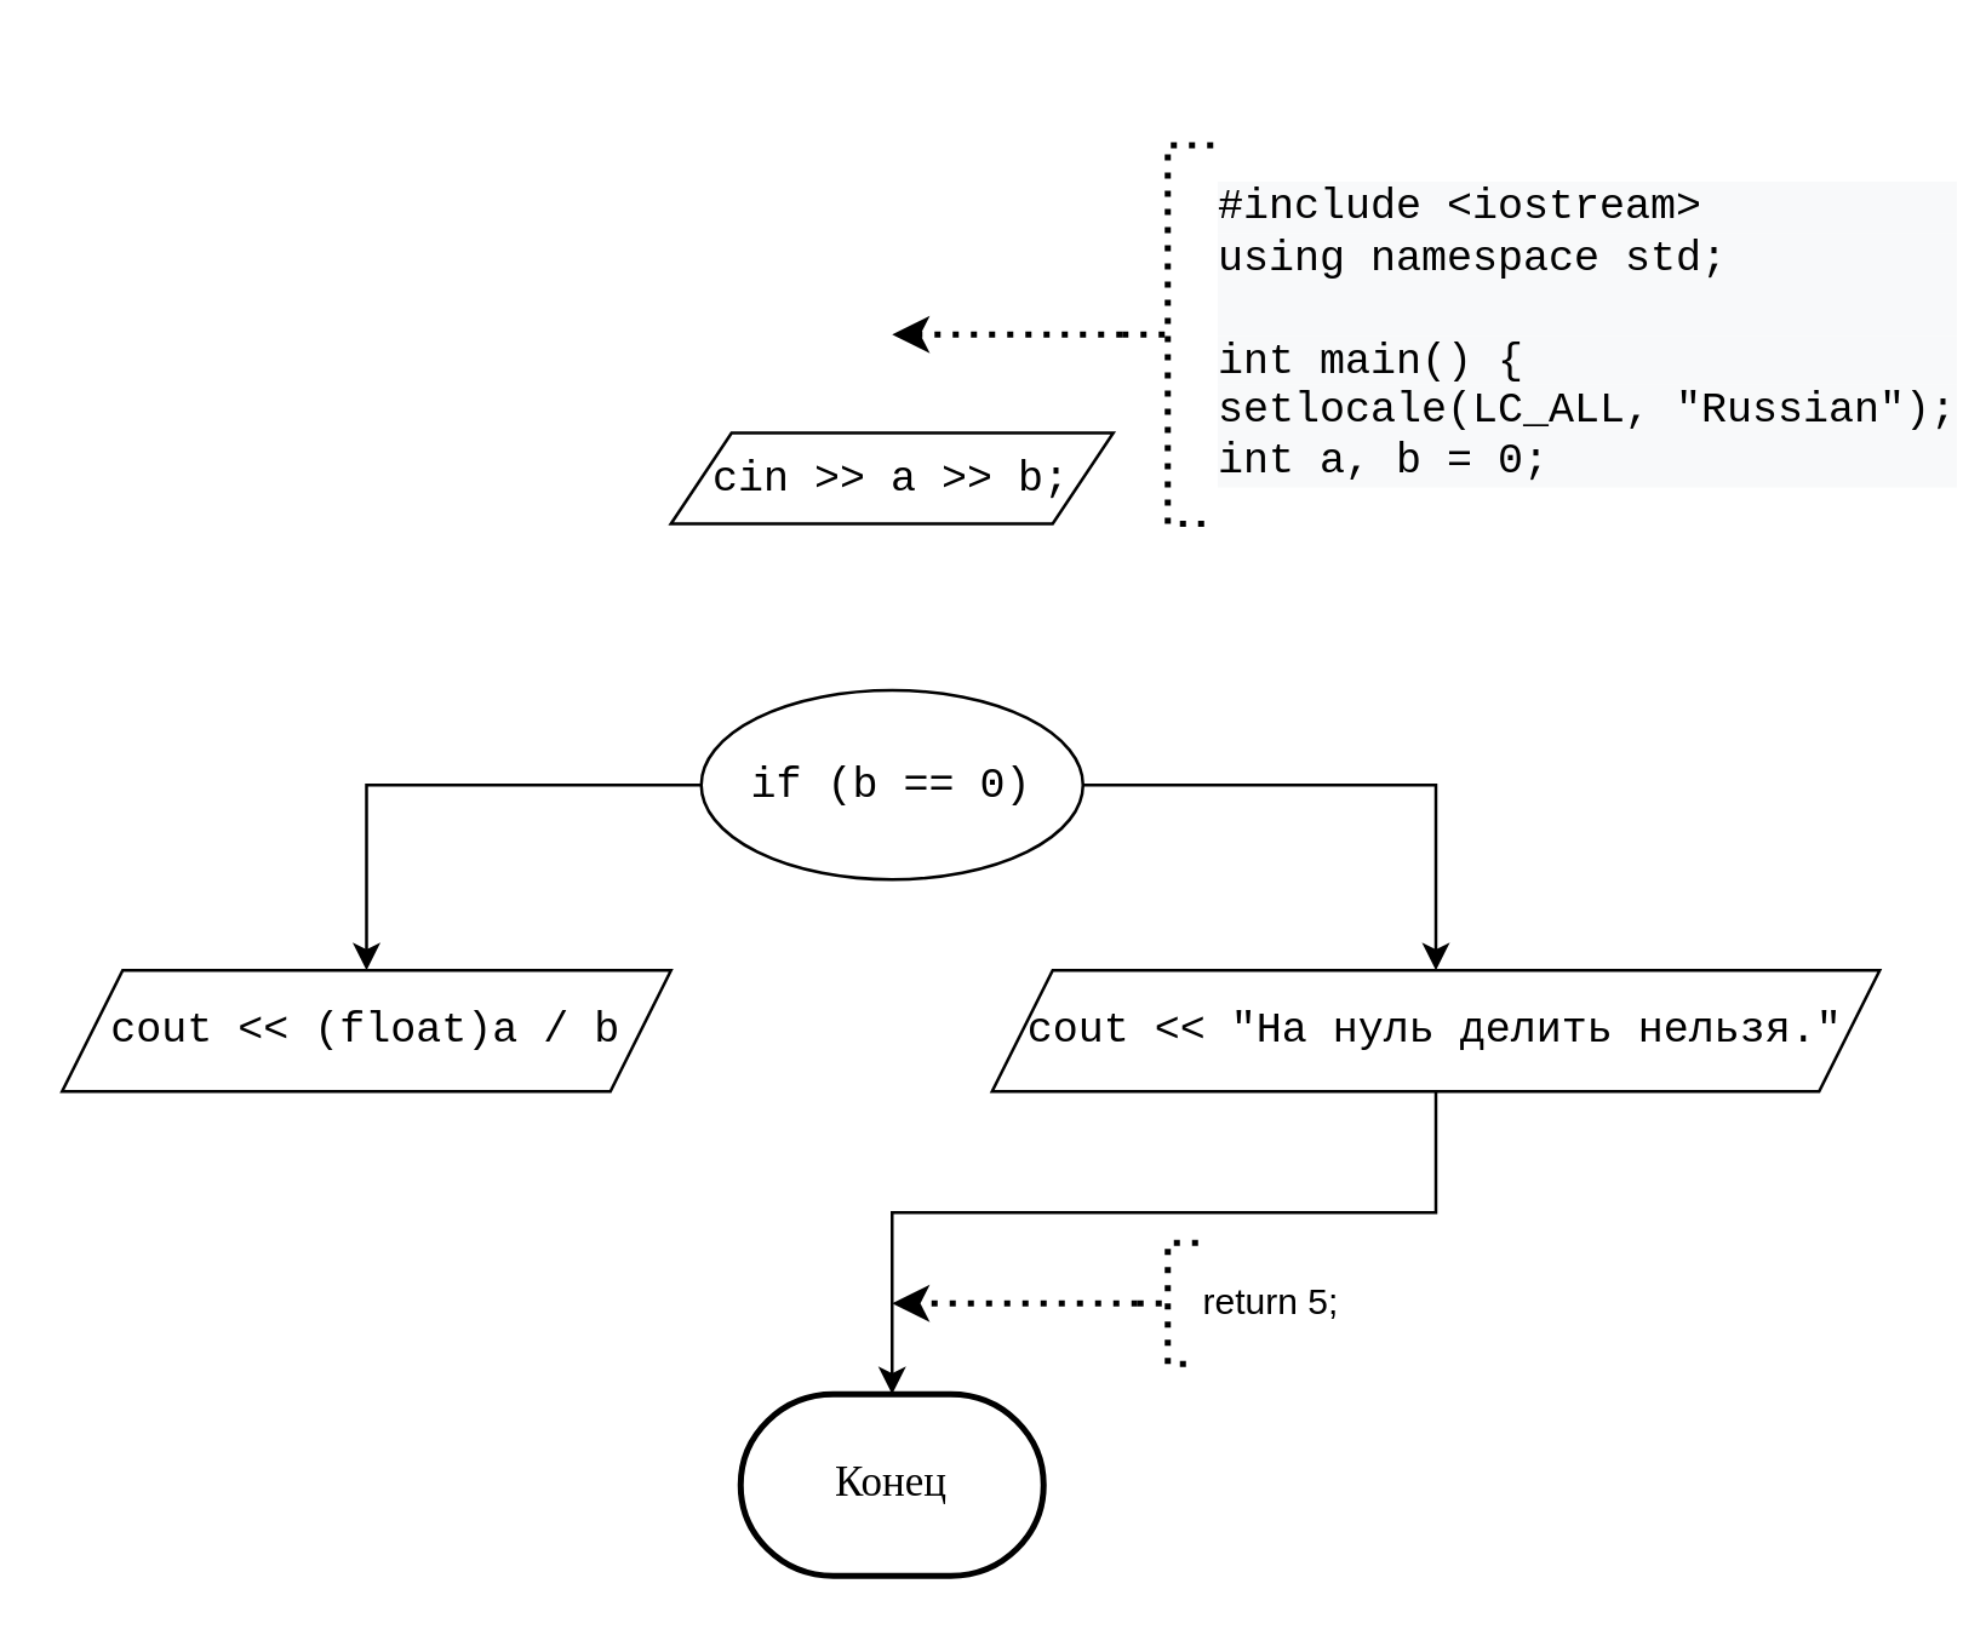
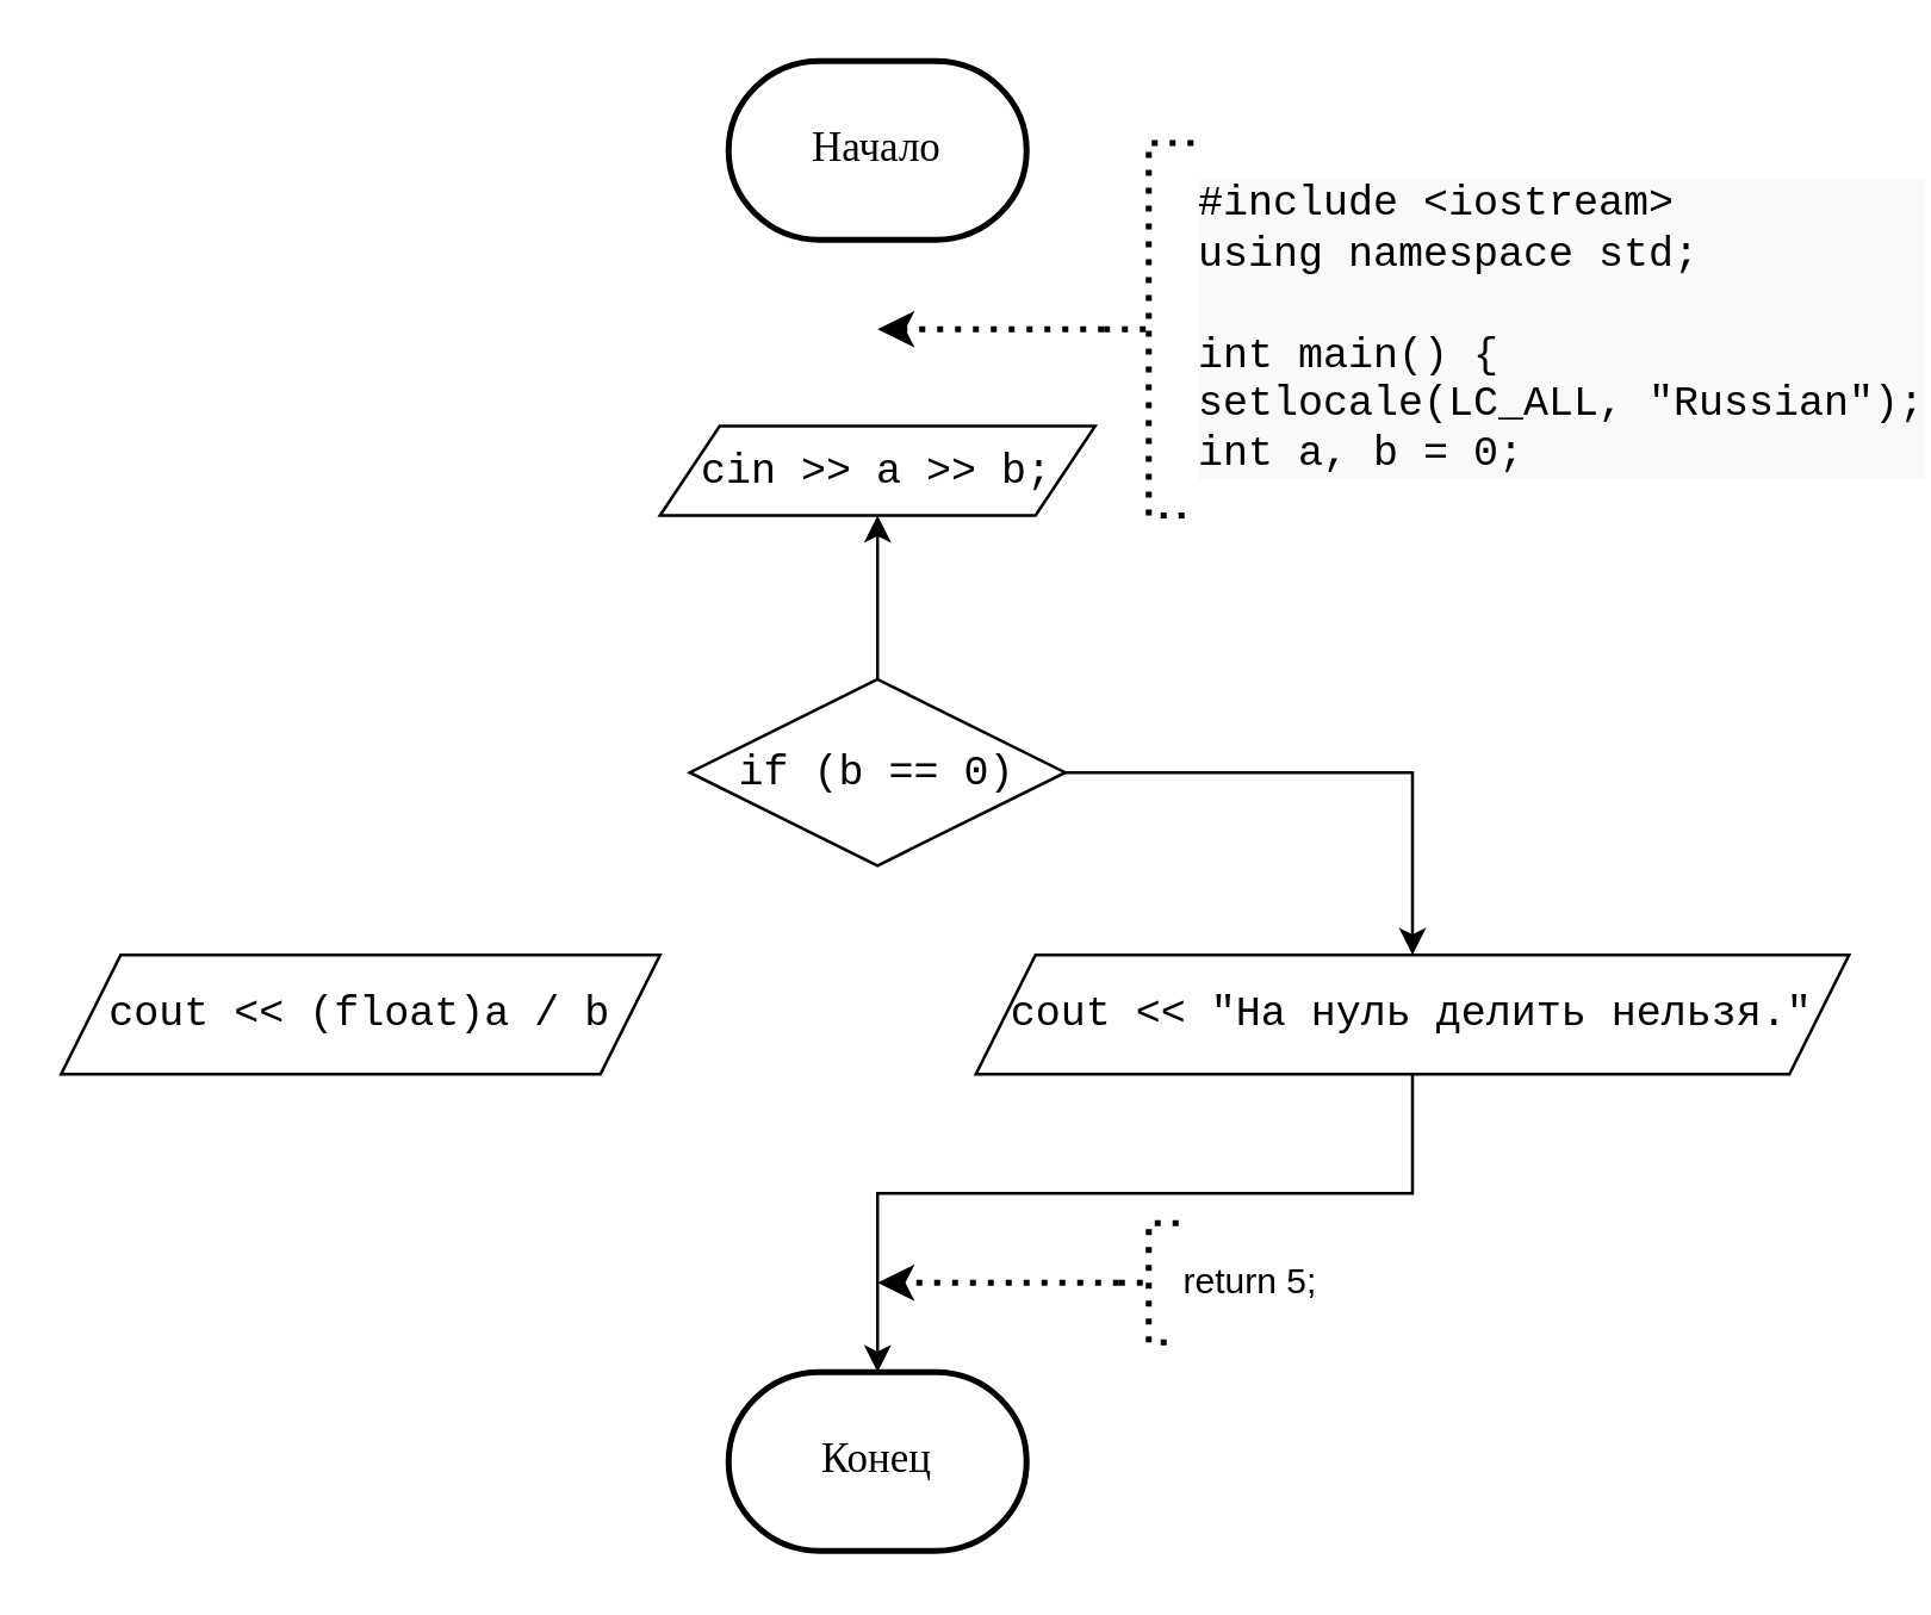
  <mxCell id="0" />
  <mxCell id="1" parent="0" />
+ <mxCell id="2" value="Начало" style="strokeWidth=2;html=1;shape=mxgraph.flowchart.terminator;whiteSpace=wrap;fontSize=14;fontFamily=Times New Roman;" parent="1" vertex="1"><mxGeometry x="244" y="20" width="100" height="60" as="geometry" /></mxCell>
  <mxCell id="3" value="Конец" style="strokeWidth=2;html=1;shape=mxgraph.flowchart.terminator;whiteSpace=wrap;fontSize=14;fontFamily=Times New Roman;" parent="1" vertex="1"><mxGeometry x="244" y="460" width="100" height="60" as="geometry" /></mxCell>
  <mxCell id="4" value="cin &amp;gt;&amp;gt; a &amp;gt;&amp;gt; b;" style="shape=parallelogram;perimeter=parallelogramPerimeter;whiteSpace=wrap;html=1;fixedSize=1;fontFamily=Courier New;fontSize=14;" parent="1" vertex="1"><mxGeometry x="221" y="142.5" width="146" height="30" as="geometry" /></mxCell>
  <mxCell id="5" value="" style="edgeStyle=orthogonalEdgeStyle;rounded=0;orthogonalLoop=1;jettySize=auto;html=1;fontFamily=Times New Roman;fontSize=14;dashed=1;dashPattern=1 2;strokeWidth=2;" parent="1" source="6" edge="1"><mxGeometry relative="1" as="geometry"><mxPoint x="294" y="110" as="targetPoint" /></mxGeometry></mxCell>
  <mxCell id="6" value="&#10;&#10;&lt;div style=&quot;color: rgb(0, 0, 0); font-family: &amp;quot;courier new&amp;quot;; font-size: 14px; font-style: normal; font-weight: 400; letter-spacing: normal; text-align: left; text-indent: 0px; text-transform: none; word-spacing: 0px; background-color: rgb(248, 249, 250);&quot;&gt;#include &amp;lt;iostream&amp;gt;&lt;/div&gt;&lt;div style=&quot;color: rgb(0, 0, 0); font-family: &amp;quot;courier new&amp;quot;; font-size: 14px; font-style: normal; font-weight: 400; letter-spacing: normal; text-align: left; text-indent: 0px; text-transform: none; word-spacing: 0px; background-color: rgb(248, 249, 250);&quot;&gt;using namespace std;&lt;/div&gt;&lt;div style=&quot;color: rgb(0, 0, 0); font-family: &amp;quot;courier new&amp;quot;; font-size: 14px; font-style: normal; font-weight: 400; letter-spacing: normal; text-align: left; text-indent: 0px; text-transform: none; word-spacing: 0px; background-color: rgb(248, 249, 250);&quot;&gt;&lt;br&gt;&lt;/div&gt;&lt;div style=&quot;color: rgb(0, 0, 0); font-family: &amp;quot;courier new&amp;quot;; font-size: 14px; font-style: normal; font-weight: 400; letter-spacing: normal; text-align: left; text-indent: 0px; text-transform: none; word-spacing: 0px; background-color: rgb(248, 249, 250);&quot;&gt;int main() {&lt;/div&gt;&lt;div style=&quot;color: rgb(0, 0, 0); font-family: &amp;quot;courier new&amp;quot;; font-size: 14px; font-style: normal; font-weight: 400; letter-spacing: normal; text-align: left; text-indent: 0px; text-transform: none; word-spacing: 0px; background-color: rgb(248, 249, 250);&quot;&gt;&lt;span&gt;&lt;/span&gt;setlocale(LC_ALL, &quot;Russian&quot;);&lt;/div&gt;&lt;div style=&quot;color: rgb(0, 0, 0); font-family: &amp;quot;courier new&amp;quot;; font-size: 14px; font-style: normal; font-weight: 400; letter-spacing: normal; text-align: left; text-indent: 0px; text-transform: none; word-spacing: 0px; background-color: rgb(248, 249, 250);&quot;&gt;int a, b = 0;&lt;/div&gt;&#10;&#10;" style="strokeWidth=2;html=1;shape=mxgraph.flowchart.annotation_2;align=left;labelPosition=right;pointerEvents=1;fontFamily=Times New Roman;fontSize=14;dashed=1;dashPattern=1 2;" parent="1" vertex="1"><mxGeometry x="370" y="47.5" width="30" height="125" as="geometry" /></mxCell>
- <mxCell id="7" value="" style="edgeStyle=orthogonalEdgeStyle;rounded=0;orthogonalLoop=1;jettySize=auto;html=1;fontFamily=Courier New;fontSize=14;strokeWidth=1;" parent="1" source="9" target="12" edge="1"><mxGeometry relative="1" as="geometry" /></mxCell>
+ <mxCell id="7" value="" style="edgeStyle=orthogonalEdgeStyle;rounded=0;orthogonalLoop=1;jettySize=auto;html=1;fontFamily=Courier New;fontSize=14;strokeWidth=1;" parent="1" source="9" target="4" edge="1"><mxGeometry relative="1" as="geometry" /></mxCell>
  <mxCell id="8" value="" style="edgeStyle=orthogonalEdgeStyle;rounded=0;orthogonalLoop=1;jettySize=auto;html=1;fontFamily=Courier New;fontSize=14;strokeWidth=1;entryX=0.5;entryY=0;entryDx=0;entryDy=0;" parent="1" source="9" target="11" edge="1"><mxGeometry relative="1" as="geometry"><Array as="points"><mxPoint x="474" y="259" /></Array></mxGeometry></mxCell>
- <mxCell id="9" value="if (b == 0)" style="ellipse;whiteSpace=wrap;html=1;fontFamily=Courier New;fontSize=14;" parent="1" vertex="1"><mxGeometry x="231" y="227.5" width="126" height="62.5" as="geometry" /></mxCell>
+ <mxCell id="9" value="if (b == 0)" style="rhombus;whiteSpace=wrap;html=1;fontFamily=Courier New;fontSize=14;" parent="1" vertex="1"><mxGeometry x="231" y="227.5" width="126" height="62.5" as="geometry" /></mxCell>
  <mxCell id="10" style="edgeStyle=orthogonalEdgeStyle;rounded=0;orthogonalLoop=1;jettySize=auto;html=1;fontFamily=Courier New;fontSize=14;strokeWidth=1;entryX=0.5;entryY=0;entryDx=0;entryDy=0;entryPerimeter=0;exitX=0.5;exitY=1;exitDx=0;exitDy=0;" parent="1" source="11" target="3" edge="1"><mxGeometry relative="1" as="geometry"><mxPoint x="300" y="440" as="targetPoint" /><Array as="points"><mxPoint x="474" y="400" /><mxPoint x="294" y="400" /></Array><mxPoint x="480" y="450" as="sourcePoint" /></mxGeometry></mxCell>
  <mxCell id="11" value="cout &amp;lt;&amp;lt; &quot;На нуль делить нельзя.&quot;" style="shape=parallelogram;perimeter=parallelogramPerimeter;whiteSpace=wrap;html=1;fixedSize=1;fontFamily=Courier New;fontSize=14;align=center;" parent="1" vertex="1"><mxGeometry x="327" y="320" width="293" height="40" as="geometry" /></mxCell>
  <mxCell id="12" value="cout &amp;lt;&amp;lt; (float)a / b" style="shape=parallelogram;perimeter=parallelogramPerimeter;whiteSpace=wrap;html=1;fixedSize=1;fontFamily=Courier New;fontSize=14;align=center;" parent="1" vertex="1"><mxGeometry x="20" y="320" width="201" height="40" as="geometry" /></mxCell>
  <mxCell id="13" style="edgeStyle=orthogonalEdgeStyle;curved=0;rounded=1;sketch=0;orthogonalLoop=1;jettySize=auto;html=1;dashed=1;strokeWidth=2;dashPattern=1 2;" edge="1" parent="1" source="14"><mxGeometry relative="1" as="geometry"><mxPoint x="294" y="430" as="targetPoint" /></mxGeometry></mxCell>
  <mxCell id="14" value="return 5;" style="strokeWidth=2;html=1;shape=mxgraph.flowchart.annotation_2;align=left;labelPosition=right;pointerEvents=1;rounded=0;dashed=1;sketch=0;dashPattern=1 2;" vertex="1" parent="1"><mxGeometry x="375" y="410" width="20" height="40" as="geometry" /></mxCell>
